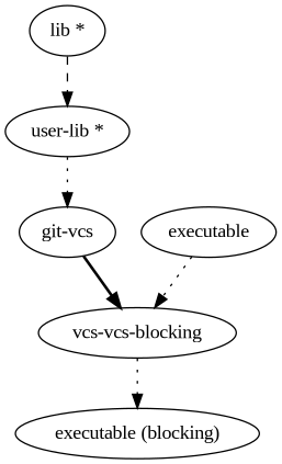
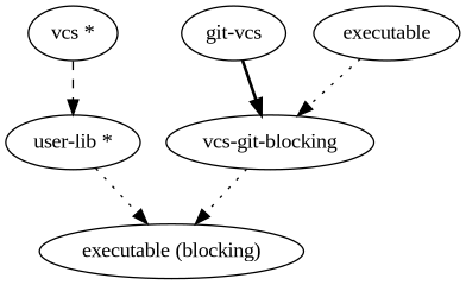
  digraph {
    fontname="Liberation Serif"
    node [fontname="Liberation Serif"]
    edge [fontname="Liberation Serif" style=dotted]
-   "vcs *" [label="lib *"]
+   "vcs *"
    "user-lib *"
    "executable (blocking)"
    n4 [label="git-vcs"]
-   "vcs-git-blocking" [label="vcs-vcs-blocking"]
+   "vcs-git-blocking"
    n6 [label=executable]
    "vcs *" -> "user-lib *" [style=dashed]
-   "user-lib *" -> n4
+   "user-lib *" -> "executable (blocking)"
    n4 -> "vcs-git-blocking" [style=bold]
    "vcs-git-blocking" -> "executable (blocking)"
    n6 -> "vcs-git-blocking"
  }
